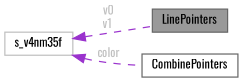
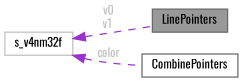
  digraph {
    fontname=Oswald
    rankdir=LR
    node [color=gray40 fillcolor=white fontname=Oswald fontsize=10 shape=box style=filled]
    edge [color=darkorchid3 dir=back fontcolor=grey fontname=Oswald fontsize=10 labelfontname=Helvetica labelfontsize=10 style=dashed]
    n1 [fillcolor=grey60 fontcolor=black height=0.2 label=LinePointers width=0.4]
    n2 [height=0.2 label=CombinePointers width=0.4]
-   n3 [color=grey75 height=0.2 label=s_v4nm35f width=0.4]
+   n3 [color=grey75 height=0.2 label=s_v4nm32f width=0.4]
    n3 -> n1 [label=" v0\nv1"]
    n3 -> n2 [label=" color"]
  }
